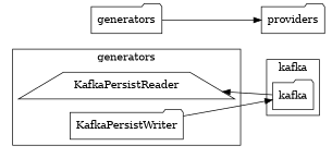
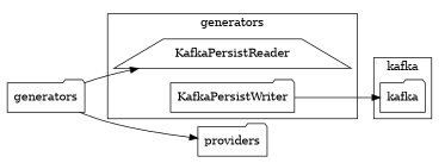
  digraph {
    compound=true
    rankdir=LR
    splines=true
    node [shape=folder]
    n1 [label=KafkaPersistReader shape=trapezium]
    n2 [label=KafkaPersistWriter]
    n3 [label=kafka]
    n4 [label=generators]
    n5 [label=providers]
    subgraph cluster_1 {
      label=generators
      n1
      n2
    }
    subgraph cluster_2 {
      label=kafka
      n3
    }
    n2 -> n3
-   n3 -> n1
+   n4 -> n1
    n4 -> n5
  }
